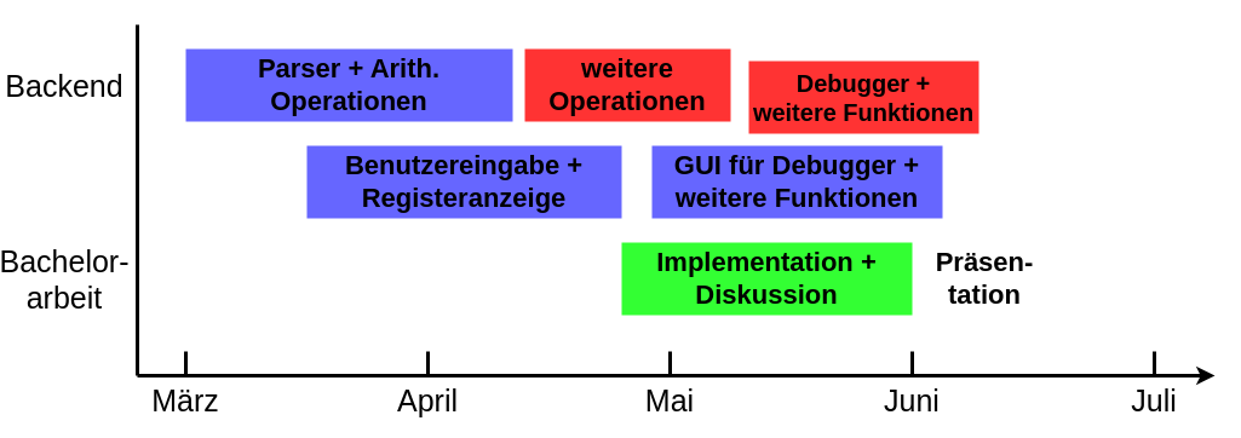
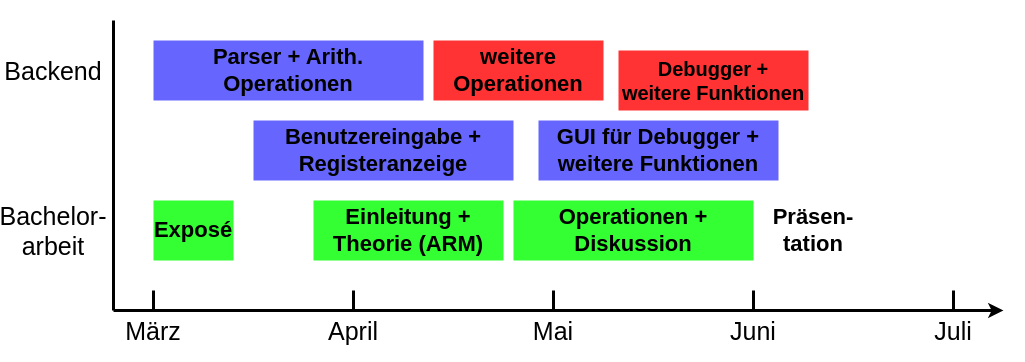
  <mxCell id="0" />
  <mxCell id="1" parent="0" />
  <mxCell id="2" value="" style="endArrow=classic;html=1;strokeWidth=3;" parent="1" edge="1"><mxGeometry width="50" height="50" relative="1" as="geometry"><mxPoint x="100" y="310" as="sourcePoint" /><mxPoint x="990" y="310" as="targetPoint" /></mxGeometry></mxCell>
  <mxCell id="3" value="&lt;font style=&quot;font-size: 25px&quot;&gt;März&lt;/font&gt;" style="text;html=1;strokeColor=none;fillColor=none;align=center;verticalAlign=middle;whiteSpace=wrap;rounded=0;" parent="1" vertex="1"><mxGeometry x="120" y="320" width="40" height="20" as="geometry" /></mxCell>
  <mxCell id="4" value="" style="endArrow=none;html=1;strokeWidth=3;" parent="1" edge="1"><mxGeometry width="50" height="50" relative="1" as="geometry"><mxPoint x="140" y="310" as="sourcePoint" /><mxPoint x="140" y="290" as="targetPoint" /><Array as="points"><mxPoint x="140" y="290" /></Array></mxGeometry></mxCell>
  <mxCell id="5" value="" style="endArrow=none;html=1;strokeWidth=3;endFill=0;" parent="1" edge="1"><mxGeometry width="50" height="50" relative="1" as="geometry"><mxPoint x="100" y="310" as="sourcePoint" /><mxPoint x="100" y="20" as="targetPoint" /></mxGeometry></mxCell>
  <mxCell id="6" value="&lt;font style=&quot;font-size: 25px&quot;&gt;April&lt;/font&gt;" style="text;html=1;strokeColor=none;fillColor=none;align=center;verticalAlign=middle;whiteSpace=wrap;rounded=0;" parent="1" vertex="1"><mxGeometry x="320" y="320" width="40" height="20" as="geometry" /></mxCell>
  <mxCell id="7" value="" style="endArrow=none;html=1;strokeWidth=3;" parent="1" edge="1"><mxGeometry width="50" height="50" relative="1" as="geometry"><mxPoint x="340" y="310" as="sourcePoint" /><mxPoint x="340" y="290" as="targetPoint" /><Array as="points"><mxPoint x="340" y="290" /></Array></mxGeometry></mxCell>
  <mxCell id="8" value="&lt;font style=&quot;font-size: 25px&quot;&gt;Mai&lt;/font&gt;" style="text;html=1;strokeColor=none;fillColor=none;align=center;verticalAlign=middle;whiteSpace=wrap;rounded=0;" parent="1" vertex="1"><mxGeometry x="520" y="320" width="40" height="20" as="geometry" /></mxCell>
  <mxCell id="9" value="" style="endArrow=none;html=1;strokeWidth=3;" parent="1" edge="1"><mxGeometry width="50" height="50" relative="1" as="geometry"><mxPoint x="540" y="310" as="sourcePoint" /><mxPoint x="540" y="290" as="targetPoint" /><Array as="points"><mxPoint x="540" y="290" /></Array></mxGeometry></mxCell>
  <mxCell id="10" value="&lt;font style=&quot;font-size: 25px&quot;&gt;Juni&lt;/font&gt;" style="text;html=1;strokeColor=none;fillColor=none;align=center;verticalAlign=middle;whiteSpace=wrap;rounded=0;" parent="1" vertex="1"><mxGeometry x="720" y="320" width="40" height="20" as="geometry" /></mxCell>
  <mxCell id="11" value="" style="endArrow=none;html=1;strokeWidth=3;" parent="1" edge="1"><mxGeometry width="50" height="50" relative="1" as="geometry"><mxPoint x="740" y="310" as="sourcePoint" /><mxPoint x="740" y="290" as="targetPoint" /><Array as="points"><mxPoint x="740" y="290" /></Array></mxGeometry></mxCell>
  <mxCell id="12" value="&lt;font style=&quot;font-size: 25px&quot;&gt;Juli&lt;/font&gt;" style="text;html=1;strokeColor=none;fillColor=none;align=center;verticalAlign=middle;whiteSpace=wrap;rounded=0;" parent="1" vertex="1"><mxGeometry x="920" y="320" width="40" height="20" as="geometry" /></mxCell>
  <mxCell id="13" value="" style="endArrow=none;html=1;strokeWidth=3;" parent="1" edge="1"><mxGeometry width="50" height="50" relative="1" as="geometry"><mxPoint x="940" y="310" as="sourcePoint" /><mxPoint x="940" y="290" as="targetPoint" /><Array as="points"><mxPoint x="940" y="290" /></Array></mxGeometry></mxCell>
  <mxCell id="14" value="&lt;font style=&quot;font-size: 25px&quot;&gt;Backend&lt;/font&gt;" style="text;html=1;strokeColor=none;fillColor=none;align=center;verticalAlign=middle;whiteSpace=wrap;rounded=0;" parent="1" vertex="1"><mxGeometry x="20" y="60" width="40" height="20" as="geometry" /></mxCell>
  <mxCell id="15" value="&lt;div style=&quot;font-size: 25px&quot;&gt;&lt;font style=&quot;font-size: 25px&quot;&gt;Bachelor-&lt;/font&gt;&lt;/div&gt;&lt;div style=&quot;font-size: 25px&quot;&gt;&lt;font style=&quot;font-size: 25px&quot;&gt;arbeit&lt;br&gt;&lt;/font&gt;&lt;/div&gt;" style="text;html=1;strokeColor=none;fillColor=none;align=center;verticalAlign=middle;whiteSpace=wrap;rounded=0;" parent="1" vertex="1"><mxGeometry x="20" y="220" width="40" height="20" as="geometry" /></mxCell>
+ <mxCell id="16" value="&lt;div&gt;Einleitung +&lt;/div&gt;&lt;div&gt;Theorie (ARM)&lt;br&gt;&lt;/div&gt;" style="rounded=0;whiteSpace=wrap;html=1;strokeColor=none;fillColor=#33FF33;fontSize=22;fontStyle=1" parent="1" vertex="1"><mxGeometry x="300" y="200" width="190" height="60" as="geometry" /></mxCell>
  <mxCell id="17" value="&lt;div&gt;Benutzereingabe +&lt;/div&gt;&lt;div&gt;Registeranzeige&lt;br&gt;&lt;/div&gt;" style="rounded=0;whiteSpace=wrap;html=1;strokeColor=none;fontSize=22;fontStyle=1;fillColor=#6666FF;" parent="1" vertex="1"><mxGeometry x="240" y="120" width="260" height="60" as="geometry" /></mxCell>
  <mxCell id="18" value="&lt;div&gt;&lt;font style=&quot;font-size: 22px&quot;&gt;&lt;b&gt;Parser + Arith.&lt;/b&gt;&lt;/font&gt;&lt;/div&gt;&lt;div&gt;&lt;font style=&quot;font-size: 22px&quot;&gt;&lt;b&gt;Operationen&lt;br&gt;&lt;/b&gt;&lt;/font&gt;&lt;/div&gt;" style="rounded=0;whiteSpace=wrap;html=1;strokeColor=none;fillColor=#6666ff;" parent="1" vertex="1"><mxGeometry x="140" y="40" width="270" height="60" as="geometry" /></mxCell>
  <mxCell id="19" value="&lt;div&gt;&lt;font style=&quot;font-size: 22px&quot;&gt;&lt;b&gt;weitere&lt;/b&gt;&lt;/font&gt;&lt;/div&gt;&lt;div&gt;&lt;font style=&quot;font-size: 22px&quot;&gt;&lt;b&gt;Operationen&lt;br&gt;&lt;/b&gt;&lt;/font&gt;&lt;/div&gt;" style="rounded=0;whiteSpace=wrap;html=1;strokeColor=none;fillColor=#FF3333;" parent="1" vertex="1"><mxGeometry x="420" y="40" width="170" height="60" as="geometry" /></mxCell>
  <mxCell id="20" value="&lt;div style=&quot;font-size: 20px&quot;&gt;&lt;font style=&quot;font-size: 20px&quot;&gt;&lt;b&gt;Debugger +&lt;/b&gt;&lt;/font&gt;&lt;/div&gt;&lt;div style=&quot;font-size: 20px&quot;&gt;&lt;font style=&quot;font-size: 20px&quot;&gt;&lt;b&gt;weitere Funktionen&lt;br&gt;&lt;/b&gt;&lt;/font&gt;&lt;/div&gt;" style="rounded=0;whiteSpace=wrap;html=1;strokeColor=none;fillColor=#FF3333;" parent="1" vertex="1"><mxGeometry x="605" y="50" width="190" height="60" as="geometry" /></mxCell>
- <mxCell id="21" value="&lt;div&gt;Implementation +&lt;/div&gt;Diskussion" style="rounded=0;whiteSpace=wrap;html=1;strokeColor=none;fillColor=#33FF33;fontSize=22;fontStyle=1" parent="1" vertex="1"><mxGeometry x="500" y="200" width="240" height="60" as="geometry" /></mxCell>
+ <mxCell id="21" value="&lt;div&gt;Operationen +&lt;/div&gt;Diskussion" style="rounded=0;whiteSpace=wrap;html=1;strokeColor=none;fillColor=#33FF33;fontSize=22;fontStyle=1" parent="1" vertex="1"><mxGeometry x="500" y="200" width="240" height="60" as="geometry" /></mxCell>
  <mxCell id="22" value="&lt;div&gt;Präsen-&lt;/div&gt;&lt;div&gt;tation&lt;br&gt;&lt;/div&gt;" style="rounded=0;whiteSpace=wrap;html=1;strokeColor=none;fillColor=#ffffff;fontSize=22;fontStyle=1;" parent="1" vertex="1"><mxGeometry x="750" y="200" width="100" height="60" as="geometry" /></mxCell>
  <mxCell id="23" value="&lt;div&gt;GUI für Debugger +&lt;/div&gt;&lt;div&gt;weitere Funktionen&lt;br&gt;&lt;/div&gt;" style="rounded=0;whiteSpace=wrap;html=1;strokeColor=none;fontSize=22;fontStyle=1;fillColor=#6666FF;" parent="1" vertex="1"><mxGeometry x="525" y="120" width="240" height="60" as="geometry" /></mxCell>
+ <mxCell id="24" value="Exposé" style="rounded=0;whiteSpace=wrap;html=1;strokeColor=none;fillColor=#33FF33;fontSize=22;fontStyle=1" parent="1" vertex="1"><mxGeometry x="140" y="200" width="80" height="60" as="geometry" /></mxCell>
